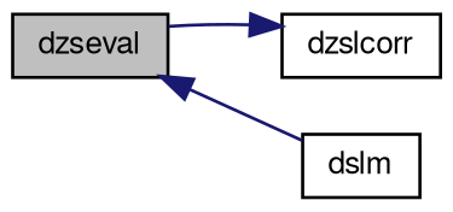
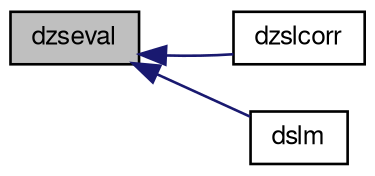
  digraph {
    rankdir=LR
    node [color=black fillcolor=white fontname=FreeSans fontsize=10 shape=record style=filled]
    edge [color=midnightblue dir=back fontname=FreeSans fontsize=10 labelfontname=FreeSans labelfontsize=10 style=solid]
    n1 [fillcolor=grey75 fontcolor=black height=0.2 label=dzseval width=0.4]
    n2 [height=0.2 label=dzslcorr width=0.4]
    n3 [height=0.2 label=dslm width=0.4]
-   n2 -> n1
+   n1 -> n2
    n1 -> n3
  }
